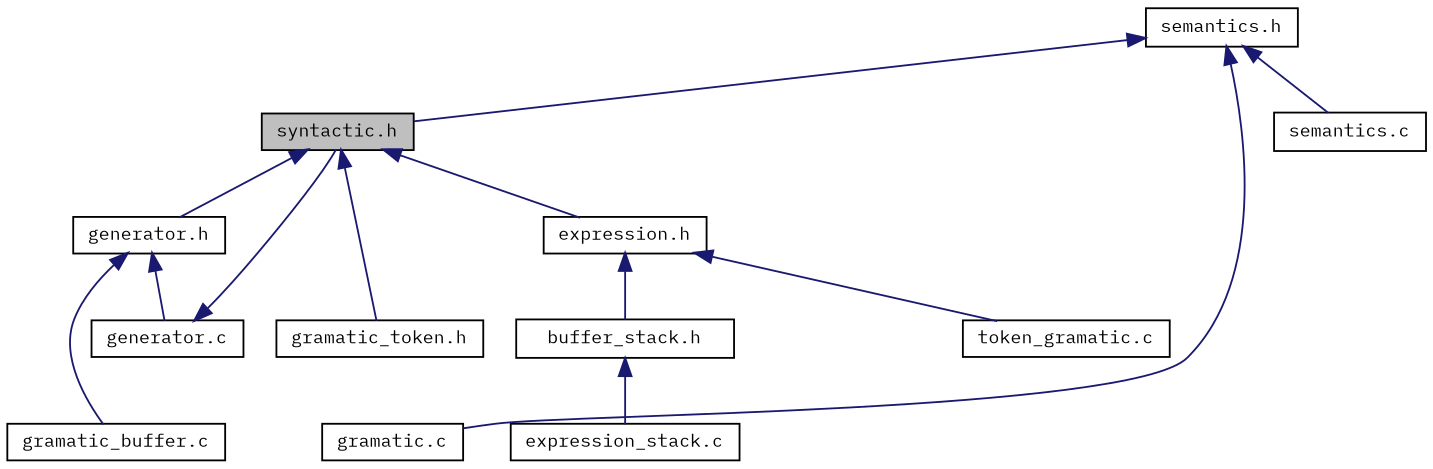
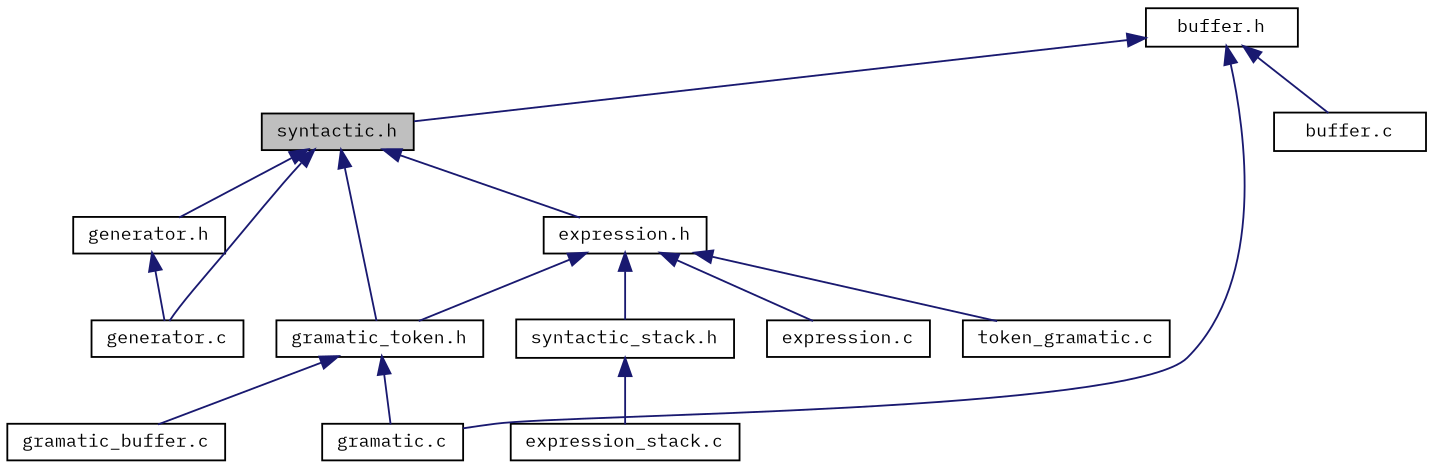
  digraph {
    fontname="IBM Plex Mono"
    node [color=black fillcolor=white fontname="IBM Plex Mono" fontsize=10 shape=record style=filled]
    edge [color=midnightblue dir=back fontname="IBM Plex Mono" fontsize=10 labelfontname=Helvetica labelfontsize=10 style=solid]
    n1 [fillcolor=grey75 fontcolor=black height=0.2 label="syntactic.h" width=0.4]
    n2 [height=0.2 label="expression.h" width=0.4]
    n3 [height=0.2 label="gramatic_token.h" width=0.4]
    n4 [height=0.2 label="generator.h" width=0.4]
    n5 [height=0.2 label="generator.c" width=0.4]
-   n7 [height=0.2 label="buffer_stack.h" width=0.4]
+   n6 [height=0.2 label="expression.c" width=0.4]
+   n7 [height=0.2 label="syntactic_stack.h" width=0.4]
    n8 [height=0.2 label="token_gramatic.c" width=0.4]
    n9 [height=0.2 label="gramatic_buffer.c" width=0.4]
    n10 [height=0.2 label="gramatic.c" width=0.4]
-   n11 [height=0.2 label="semantics.h" width=0.4]
-   n12 [height=0.2 label="semantics.c" width=0.4]
+   n11 [height=0.2 label="buffer.h" width=0.4]
+   n12 [height=0.2 label="buffer.c" width=0.4]
    n13 [height=0.2 label="expression_stack.c" width=0.4]
    n1 -> n2
    n1 -> n3
    n1 -> n4
-   n5 -> n1
+   n1 -> n5
+   n2 -> n3
+   n2 -> n6
    n2 -> n7
    n2 -> n8
-   n4 -> n9
+   n3 -> n9
+   n3 -> n10
    n4 -> n5
    n7 -> n13
    n11 -> n1
    n11 -> n10
    n11 -> n12
  }
